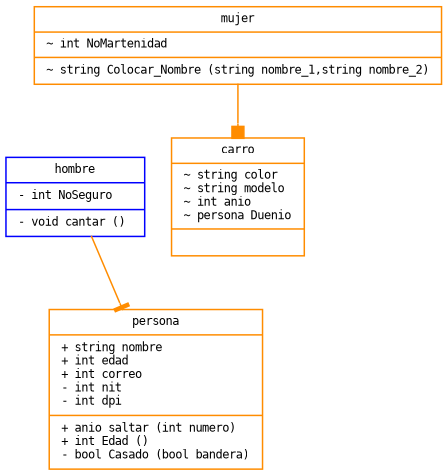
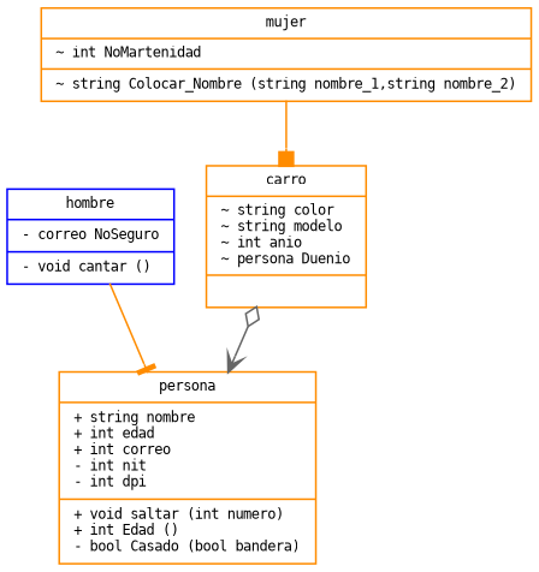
  digraph {
    fontname="DejaVu Sans Mono"
    fontsize=9
    node [color=darkorange fontname="DejaVu Sans Mono" fontsize=8 shape=record]
    edge [color=darkorange dir=forward fontname="DejaVu Sans Mono" fontsize=8]
    n1 [label="{carro| ~ string color\l~ string modelo\l~ int anio\l~ persona Duenio\l| }"]
-   n2 [label="{persona| + string nombre\l+ int edad\l+ int correo\l- int nit\l- int dpi\l| + anio saltar (int numero)\l+ int Edad ()\l- bool Casado (bool bandera)\l}"]
-   n3 [color=blue label="{hombre| - int NoSeguro\l| - void cantar ()\l}"]
+   n2 [label="{persona| + string nombre\l+ int edad\l+ int correo\l- int nit\l- int dpi\l| + void saltar (int numero)\l+ int Edad ()\l- bool Casado (bool bandera)\l}"]
+   n3 [color=blue label="{hombre| - correo NoSeguro\l| - void cantar ()\l}"]
    n4 [label="{mujer| ~ int NoMartenidad\l| ~ string Colocar_Nombre (string nombre_1,string nombre_2)\l}"]
+   n1 -> n2 [arrowhead=vee arrowtail=ediamond color=gray40 dir=both]
    n3 -> n2 [arrowhead=tee]
    n4 -> n1 [arrowhead=box]
  }
